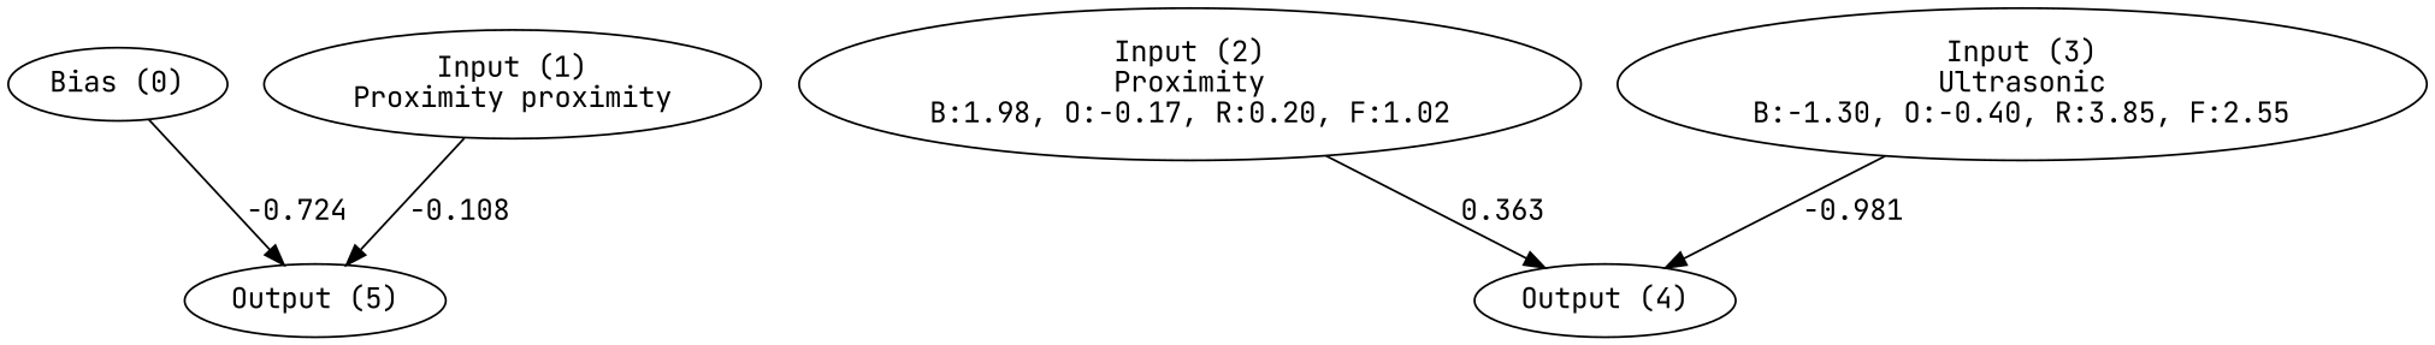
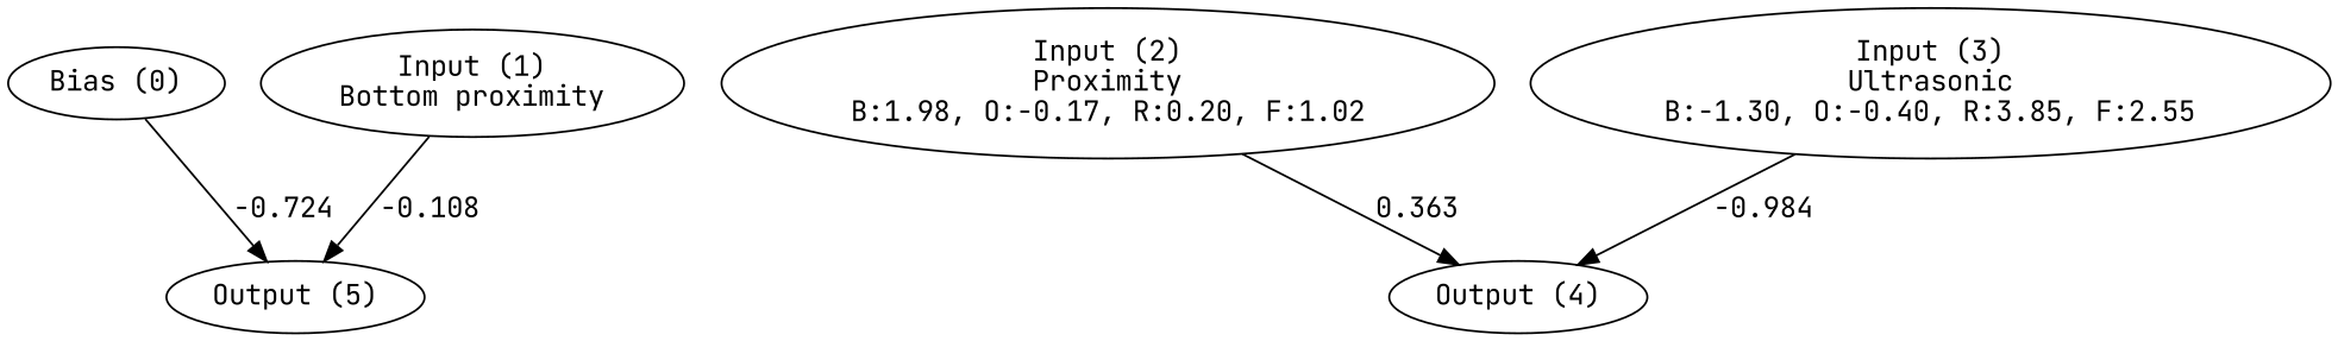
  digraph {
    fontname="JetBrains Mono"
    node [fontname="JetBrains Mono"]
    edge [fontname="JetBrains Mono"]
    n1 [label="Bias (0)"]
-   n2 [label="Input (1)\nProximity proximity"]
+   n2 [label="Input (1)\nBottom proximity"]
    n3 [label="Input (2)\nProximity\nB:1.98, O:-0.17, R:0.20, F:1.02"]
    n4 [label="Input (3)\nUltrasonic\nB:-1.30, O:-0.40, R:3.85, F:2.55"]
    n5 [label="Output (4)"]
    n6 [label="Output (5)"]
    subgraph sub_1 {
      rank=same
      n1
      n2
      n3
      n4
    }
    subgraph sub_2 {
      rank=same
      n5
      n6
    }
    n1 -> n6 [label=-0.724]
    n2 -> n6 [label=-0.108]
    n3 -> n5 [label=0.363]
-   n4 -> n5 [label=-0.981]
+   n4 -> n5 [label=-0.984]
  }
